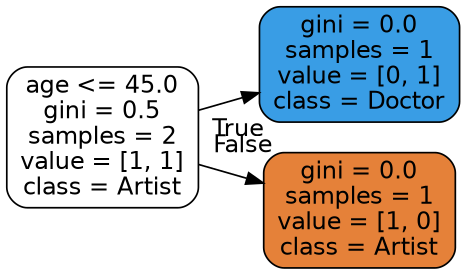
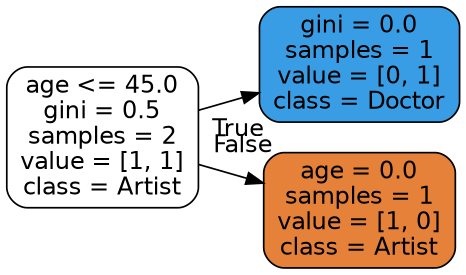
  digraph {
    rankdir=LR
    node [color=black fontname=helvetica shape=box style="filled, rounded"]
    edge [fontname=helvetica labeldistance=2.5]
    n1 [fillcolor="#ffffff" label="age <= 45.0\ngini = 0.5\nsamples = 2\nvalue = [1, 1]\nclass = Artist"]
    n2 [fillcolor="#399de5" label="gini = 0.0\nsamples = 1\nvalue = [0, 1]\nclass = Doctor"]
-   n3 [fillcolor="#e58139" label="gini = 0.0\nsamples = 1\nvalue = [1, 0]\nclass = Artist"]
+   n3 [fillcolor="#e58139" label="age = 0.0\nsamples = 1\nvalue = [1, 0]\nclass = Artist"]
    n1 -> n2 [headlabel=True labelangle=45]
    n1 -> n3 [headlabel=False labelangle=-45]
  }
